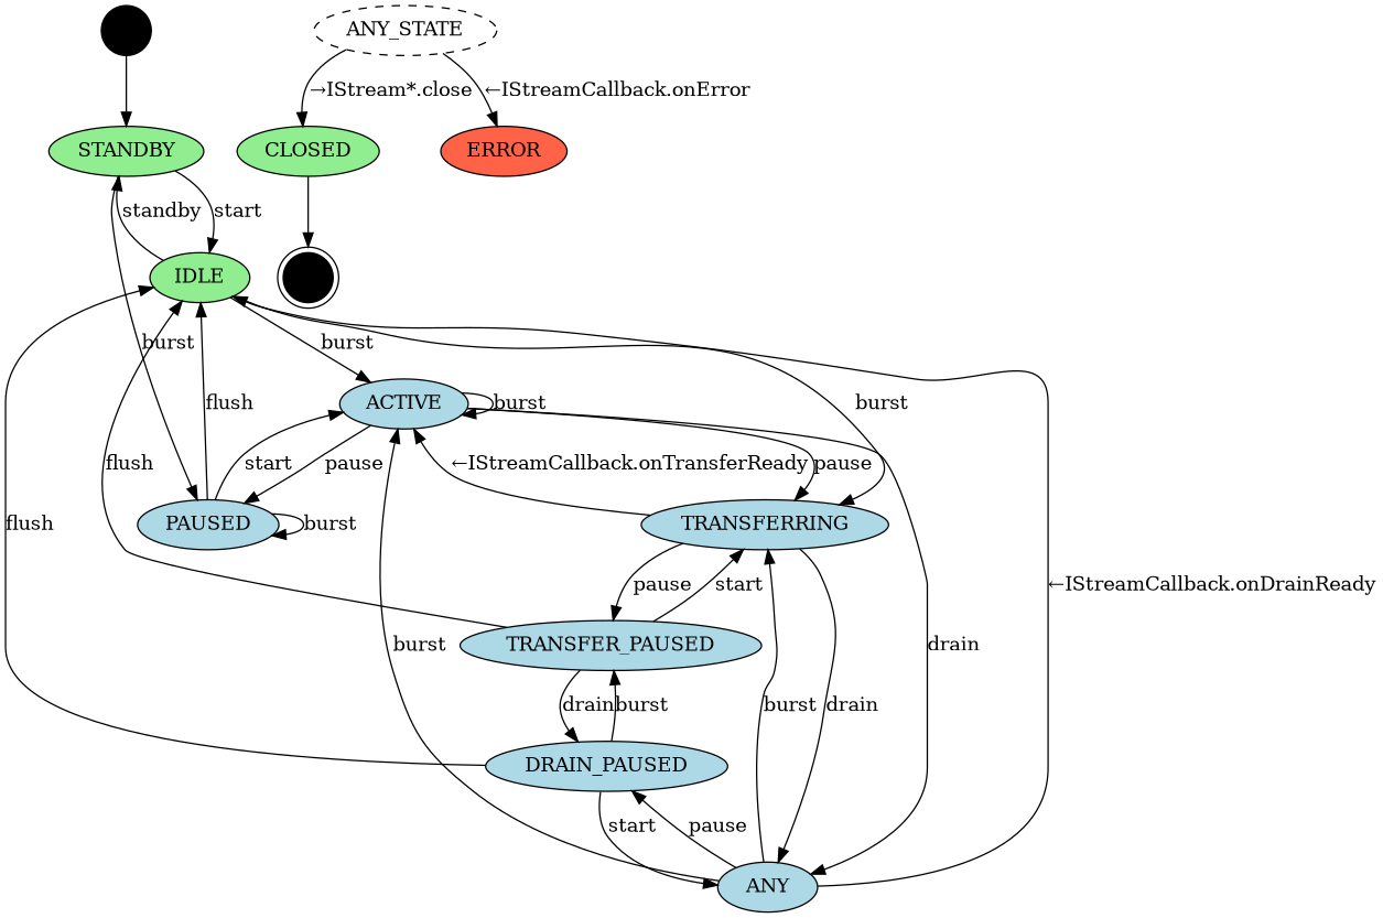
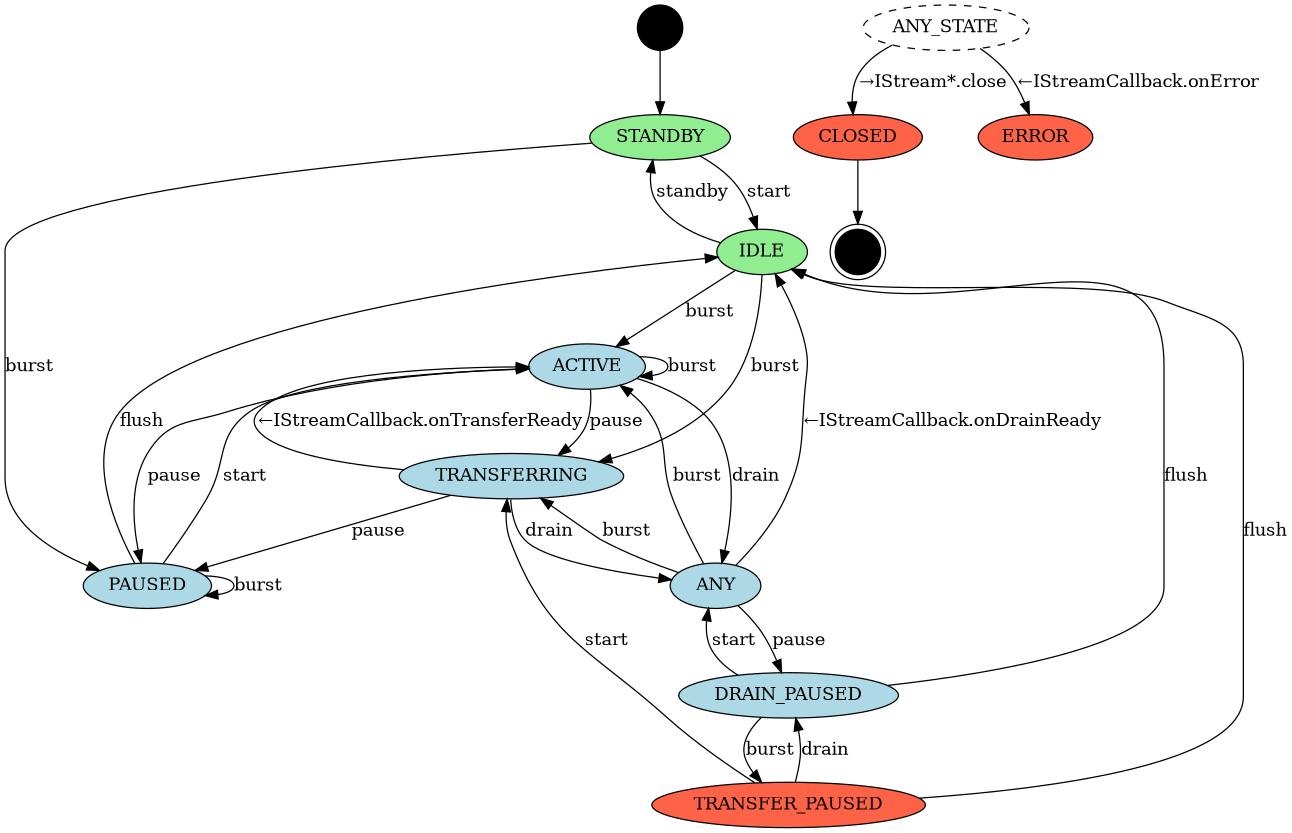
  digraph {
    node [fillcolor=lightblue shape=oval style=filled]
    I [fillcolor=black shape=point width=0.5]
    STANDBY [fillcolor=lightgreen width=1]
    IDLE [fillcolor=lightgreen width=1]
    PAUSED [width=1]
    F [fillcolor=black shape=doublecircle width=0.5]
    TRANSFERRING [width=1]
    ACTIVE [width=1]
    n8 [label=ANY width=1]
-   TRANSFER_PAUSED [width=1]
-   CLOSED [fillcolor=lightgreen width=1]
+   TRANSFER_PAUSED [fillcolor=tomato width=1]
+   CLOSED [fillcolor=tomato width=1]
    ERROR [fillcolor=tomato width=1]
    ANY_STATE [fillcolor=tomato style=dashed width=1]
    DRAIN_PAUSED [width=1]
    I -> STANDBY
    STANDBY -> IDLE [label=start]
    STANDBY -> PAUSED [label=burst]
    IDLE -> STANDBY [label=standby]
    IDLE -> TRANSFERRING [label=burst]
    IDLE -> ACTIVE [label=burst]
    PAUSED -> IDLE [label=flush]
    PAUSED -> PAUSED [label=burst]
    PAUSED -> ACTIVE [label=start]
    TRANSFERRING -> ACTIVE [label="←IStreamCallback.onTransferReady"]
    TRANSFERRING -> n8 [label=drain]
-   TRANSFERRING -> TRANSFER_PAUSED [label=pause]
+   TRANSFERRING -> PAUSED [label=pause]
    ACTIVE -> PAUSED [label=pause]
    ACTIVE -> TRANSFERRING [label=pause]
    ACTIVE -> ACTIVE [label=burst]
    ACTIVE -> n8 [label=drain]
    n8 -> IDLE [label="←IStreamCallback.onDrainReady"]
    n8 -> TRANSFERRING [label=burst]
    n8 -> ACTIVE [label=burst]
    n8 -> DRAIN_PAUSED [label=pause]
    TRANSFER_PAUSED -> IDLE [label=flush]
    TRANSFER_PAUSED -> TRANSFERRING [label=start]
    TRANSFER_PAUSED -> DRAIN_PAUSED [label=drain]
    CLOSED -> F
    ANY_STATE -> CLOSED [label="→IStream*.close"]
    ANY_STATE -> ERROR [label="←IStreamCallback.onError"]
    DRAIN_PAUSED -> IDLE [label=flush]
    DRAIN_PAUSED -> n8 [label=start]
    DRAIN_PAUSED -> TRANSFER_PAUSED [label=burst]
  }
